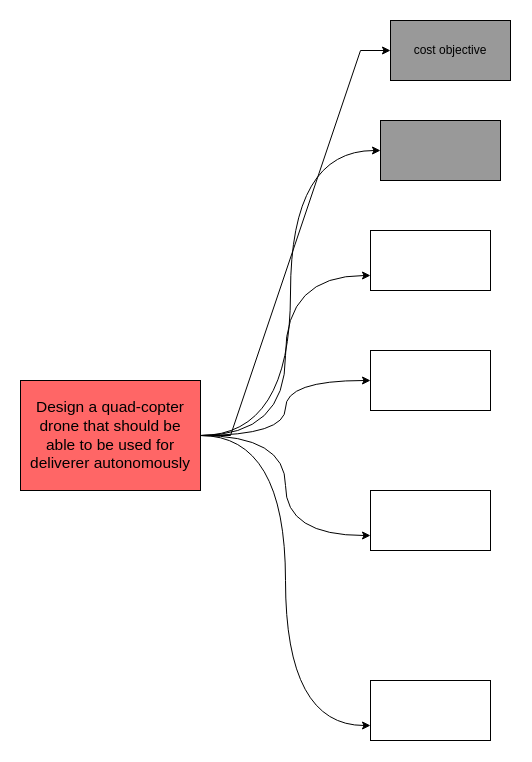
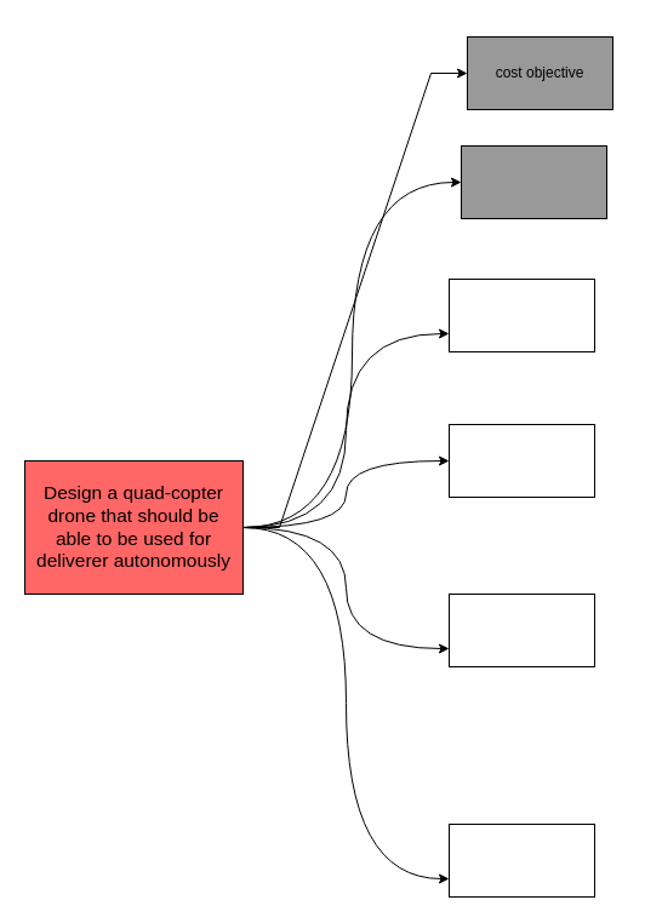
  <mxCell id="0" />
  <mxCell id="1" parent="0" />
  <mxCell id="2" style="edgeStyle=entityRelationEdgeStyle;rounded=0;orthogonalLoop=1;jettySize=auto;html=1;entryX=0;entryY=0.5;entryDx=0;entryDy=0;" edge="1" parent="1" source="8" target="9"><mxGeometry relative="1" as="geometry" /></mxCell>
  <mxCell id="3" style="edgeStyle=orthogonalEdgeStyle;rounded=0;orthogonalLoop=1;jettySize=auto;html=1;entryX=0;entryY=0.5;entryDx=0;entryDy=0;curved=1;" edge="1" parent="1" source="8" target="10"><mxGeometry relative="1" as="geometry" /></mxCell>
  <mxCell id="4" style="edgeStyle=orthogonalEdgeStyle;rounded=0;orthogonalLoop=1;jettySize=auto;html=1;entryX=0;entryY=0.75;entryDx=0;entryDy=0;curved=1;" edge="1" parent="1" source="8" target="11"><mxGeometry relative="1" as="geometry" /></mxCell>
  <mxCell id="5" style="edgeStyle=orthogonalEdgeStyle;rounded=0;orthogonalLoop=1;jettySize=auto;html=1;exitX=1;exitY=0.5;exitDx=0;exitDy=0;entryX=0;entryY=0.5;entryDx=0;entryDy=0;curved=1;" edge="1" parent="1" source="8" target="12"><mxGeometry relative="1" as="geometry" /></mxCell>
  <mxCell id="6" style="edgeStyle=orthogonalEdgeStyle;rounded=0;orthogonalLoop=1;jettySize=auto;html=1;entryX=0;entryY=0.75;entryDx=0;entryDy=0;curved=1;" edge="1" parent="1" source="8" target="13"><mxGeometry relative="1" as="geometry" /></mxCell>
  <mxCell id="7" style="edgeStyle=orthogonalEdgeStyle;rounded=0;orthogonalLoop=1;jettySize=auto;html=1;entryX=0;entryY=0.75;entryDx=0;entryDy=0;curved=1;" edge="1" parent="1" source="8" target="14"><mxGeometry relative="1" as="geometry" /></mxCell>
  <mxCell id="8" value="&lt;span id=&quot;page71R_mcid68&quot; class=&quot;markedContent&quot;&gt;&lt;span dir=&quot;ltr&quot; role=&quot;presentation&quot; style=&quot;left: 80.196px; top: 687.777px; font-size: 15.489px; font-family: sans-serif;&quot;&gt;D&lt;/span&gt;&lt;span dir=&quot;ltr&quot; role=&quot;presentation&quot; style=&quot;left: 92.587px; top: 687.777px; font-size: 15.489px; font-family: sans-serif;&quot;&gt;e&lt;/span&gt;&lt;span dir=&quot;ltr&quot; role=&quot;presentation&quot; style=&quot;left: 100.332px; top: 687.777px; font-size: 15.489px; font-family: sans-serif; transform: scaleX(0.977);&quot;&gt;sig&lt;/span&gt;&lt;span dir=&quot;ltr&quot; role=&quot;presentation&quot; style=&quot;left: 120.468px; top: 687.777px; font-size: 15.489px; font-family: sans-serif;&quot;&gt;n&lt;/span&gt;&lt;span dir=&quot;ltr&quot; role=&quot;presentation&quot; style=&quot;left: 129.08px; top: 687.777px; font-size: 15.489px; font-family: sans-serif;&quot;&gt; &lt;/span&gt;&lt;span dir=&quot;ltr&quot; role=&quot;presentation&quot; style=&quot;left: 134.408px; top: 687.777px; font-size: 15.489px; font-family: sans-serif;&quot;&gt;a&lt;/span&gt;&lt;span dir=&quot;ltr&quot; role=&quot;presentation&quot; style=&quot;left: 142.153px; top: 687.777px; font-size: 15.489px; font-family: sans-serif;&quot;&gt; &lt;/span&gt;&lt;span dir=&quot;ltr&quot; role=&quot;presentation&quot; style=&quot;left: 146.838px; top: 687.777px; font-size: 15.489px; font-family: sans-serif; transform: scaleX(1.056);&quot;&gt;quad-copter&lt;/span&gt;&lt;br role=&quot;presentation&quot;&gt;&lt;span dir=&quot;ltr&quot; role=&quot;presentation&quot; style=&quot;left: 80.196px; top: 705.59px; font-size: 15.489px; font-family: sans-serif; transform: scaleX(1.052);&quot;&gt;drone&lt;/span&gt;&lt;span dir=&quot;ltr&quot; role=&quot;presentation&quot; style=&quot;left: 121.862px; top: 705.59px; font-size: 15.489px; font-family: sans-serif;&quot;&gt; &lt;/span&gt;&lt;span dir=&quot;ltr&quot; role=&quot;presentation&quot; style=&quot;left: 127.051px; top: 705.59px; font-size: 15.489px; font-family: sans-serif; transform: scaleX(1.116);&quot;&gt;th&lt;/span&gt;&lt;span dir=&quot;ltr&quot; role=&quot;presentation&quot; style=&quot;left: 142.192px; top: 705.59px; font-size: 15.489px; font-family: sans-serif;&quot;&gt;a&lt;/span&gt;&lt;span dir=&quot;ltr&quot; role=&quot;presentation&quot; style=&quot;left: 150.711px; top: 705.59px; font-size: 15.489px; font-family: sans-serif;&quot;&gt;t&lt;/span&gt;&lt;span dir=&quot;ltr&quot; role=&quot;presentation&quot; style=&quot;left: 155.869px; top: 705.59px; font-size: 15.489px; font-family: sans-serif;&quot;&gt; &lt;/span&gt;&lt;span dir=&quot;ltr&quot; role=&quot;presentation&quot; style=&quot;left: 160.392px; top: 705.59px; font-size: 15.489px; font-family: sans-serif; transform: scaleX(1.087);&quot;&gt;should&lt;/span&gt;&lt;span dir=&quot;ltr&quot; role=&quot;presentation&quot; style=&quot;left: 209.973px; top: 705.59px; font-size: 15.489px; font-family: sans-serif;&quot;&gt; &lt;/span&gt;&lt;span dir=&quot;ltr&quot; role=&quot;presentation&quot; style=&quot;left: 215.379px; top: 705.59px; font-size: 15.489px; font-family: sans-serif; transform: scaleX(0.938);&quot;&gt;be&lt;/span&gt;&lt;br role=&quot;presentation&quot;&gt;&lt;span dir=&quot;ltr&quot; role=&quot;presentation&quot; style=&quot;left: 80.196px; top: 723.449px; font-size: 15.489px; font-family: sans-serif; transform: scaleX(0.947);&quot;&gt;able to be used for&lt;/span&gt;&lt;br role=&quot;presentation&quot;&gt;&lt;span dir=&quot;ltr&quot; role=&quot;presentation&quot; style=&quot;left: 80.196px; top: 741.261px; font-size: 15.489px; font-family: sans-serif; transform: scaleX(0.962);&quot;&gt;deliverer autonomously &lt;br&gt;&lt;/span&gt;&lt;/span&gt;" style="rounded=0;whiteSpace=wrap;html=1;fillColor=#FF6666;" vertex="1" parent="1"><mxGeometry x="20" y="380" width="180" height="110" as="geometry" /></mxCell>
- <mxCell id="9" value="cost objective" style="rounded=0;whiteSpace=wrap;html=1;fillColor=#999999;" vertex="1" parent="1"><mxGeometry x="390" y="20" width="120" height="60" as="geometry" /></mxCell>
+ <mxCell id="9" value="cost objective" style="rounded=0;whiteSpace=wrap;html=1;fillColor=#999999;" vertex="1" parent="1"><mxGeometry x="385" y="30" width="120" height="60" as="geometry" /></mxCell>
  <mxCell id="10" value="" style="rounded=0;whiteSpace=wrap;html=1;fillColor=#999999;" vertex="1" parent="1"><mxGeometry x="380" y="120" width="120" height="60" as="geometry" /></mxCell>
  <mxCell id="11" value="" style="rounded=0;whiteSpace=wrap;html=1;" vertex="1" parent="1"><mxGeometry x="370" y="230" width="120" height="60" as="geometry" /></mxCell>
  <mxCell id="12" value="" style="rounded=0;whiteSpace=wrap;html=1;" vertex="1" parent="1"><mxGeometry x="370" y="350" width="120" height="60" as="geometry" /></mxCell>
  <mxCell id="13" value="" style="rounded=0;whiteSpace=wrap;html=1;" vertex="1" parent="1"><mxGeometry x="370" y="490" width="120" height="60" as="geometry" /></mxCell>
  <mxCell id="14" value="" style="rounded=0;whiteSpace=wrap;html=1;" vertex="1" parent="1"><mxGeometry x="370" y="680" width="120" height="60" as="geometry" /></mxCell>
